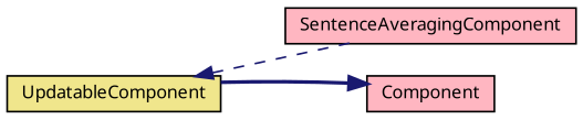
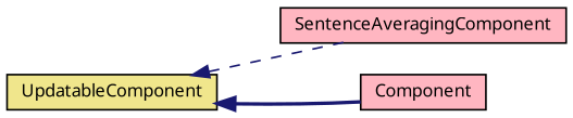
  digraph {
    fontname="Noto Sans"
    rankdir=LR
    node [color=black fillcolor=lightpink fontname="Noto Sans" fontsize=10 shape=record style=filled]
    edge [color=midnightblue dir=back fontname="Noto Sans" fontsize=10 labelfontname=Helvetica labelfontsize=10]
    n1 [fontcolor=black height=0.2 label=SentenceAveragingComponent width=0.4]
    n2 [fillcolor=khaki height=0.2 label=UpdatableComponent width=0.4]
    n3 [height=0.2 label=Component width=0.4]
    n2 -> n1 [style=dashed]
-   n3 -> n2 [style=bold]
+   n2 -> n3 [style=bold]
  }
